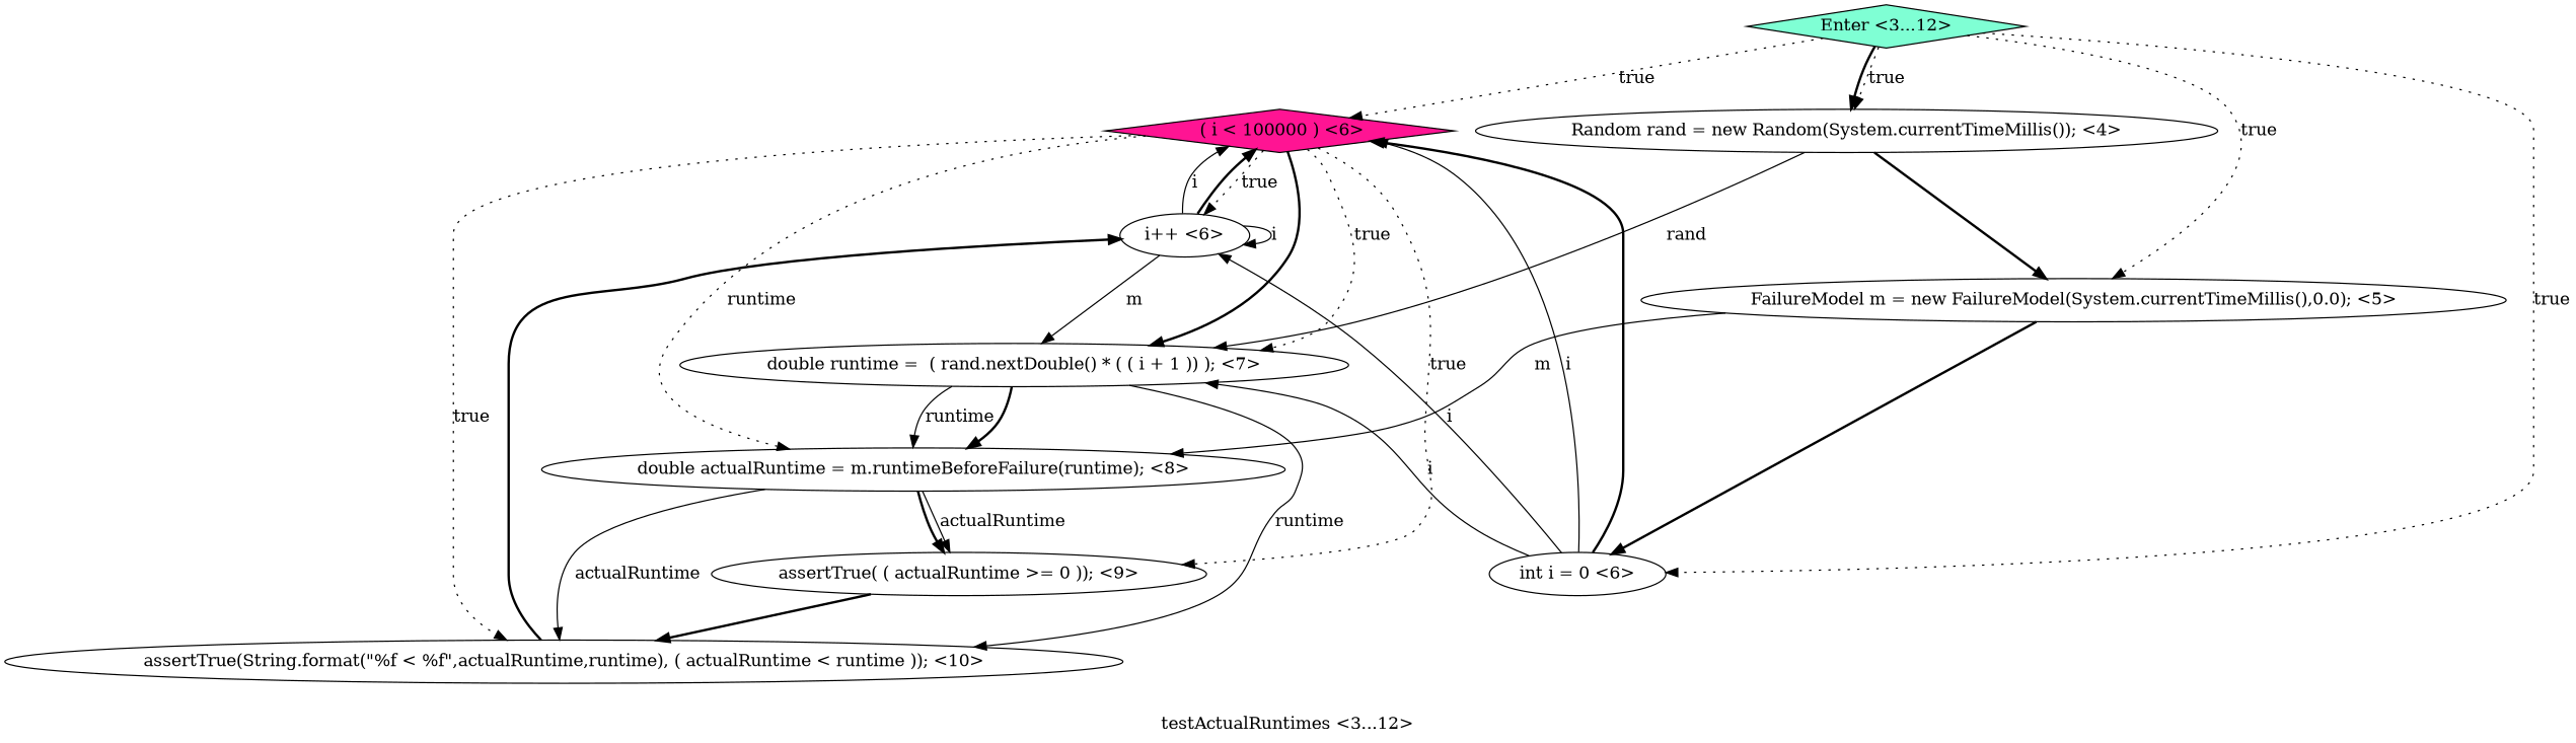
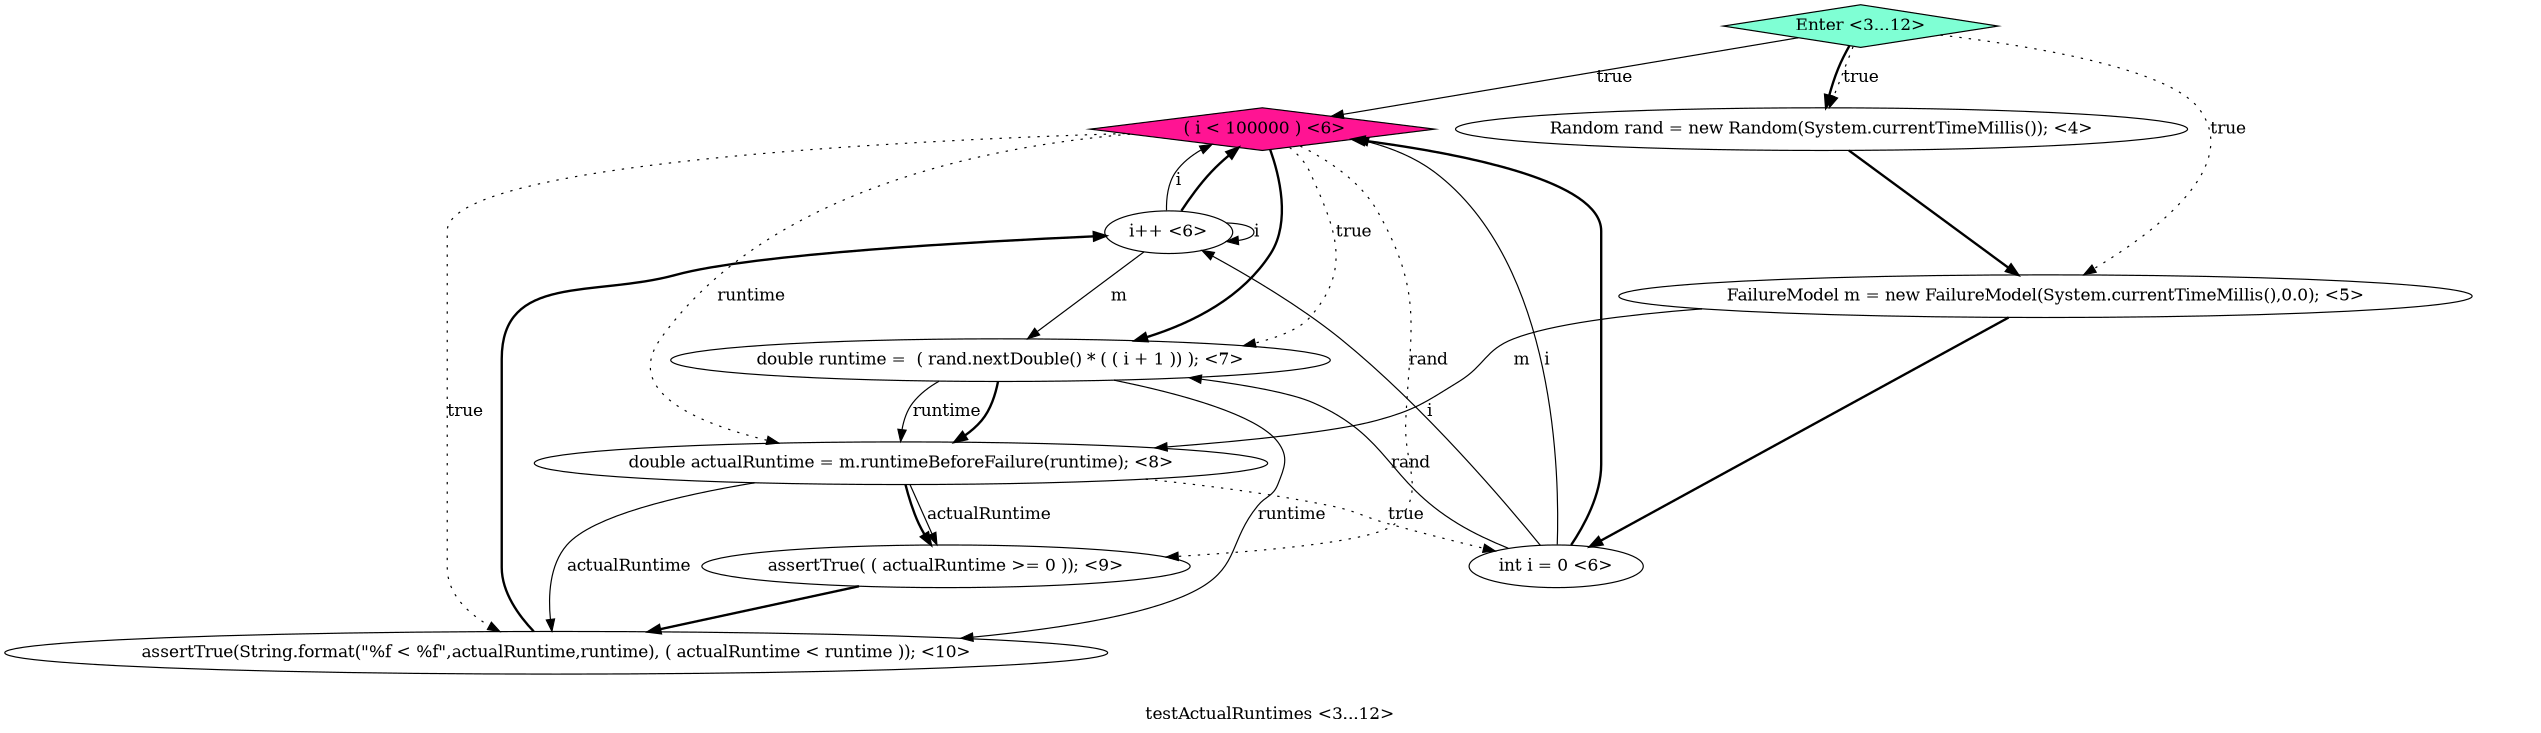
  digraph {
    label="testActualRuntimes <3...12>"
    node [fillcolor=white shape=ellipse style=filled]
    edge [style=solid]
    n1 [fillcolor=deeppink label=" ( i < 100000 ) <6>" shape=diamond]
    n2 [label="i++ <6>"]
    n3 [label="assertTrue( ( actualRuntime >= 0 )); <9>"]
    n4 [label="double actualRuntime = m.runtimeBeforeFailure(runtime); <8>"]
    n5 [label="assertTrue(String.format(\"%f < %f\",actualRuntime,runtime), ( actualRuntime < runtime )); <10>"]
    n6 [label="double runtime =  ( rand.nextDouble() * ( ( i + 1 )) ); <7>"]
    n7 [fillcolor=aquamarine label="Enter <3...12>" shape=diamond]
    n8 [label="int i = 0 <6>"]
    n9 [label="Random rand = new Random(System.currentTimeMillis()); <4>"]
    n10 [label="FailureModel m = new FailureModel(System.currentTimeMillis(),0.0); <5>"]
-   n1 -> n2 [label=true style=dotted]
-   n1 -> n3 [label=true style=dotted]
+   n1 -> n3 [label=rand style=dotted]
    n1 -> n4 [label=runtime style=dotted]
    n1 -> n5 [label=true style=dotted]
    n1 -> n6 [label=true style=dotted]
    n1 -> n6 [style=bold]
    n2 -> n1 [label=i]
    n2 -> n1 [style=bold]
    n2 -> n2 [label=i]
    n2 -> n6 [label=m]
    n3 -> n5 [style=bold]
    n4 -> n3 [label=actualRuntime]
    n4 -> n3 [style=bold]
    n4 -> n5 [label=actualRuntime]
    n5 -> n2 [style=bold]
    n6 -> n4 [label=runtime]
    n6 -> n4 [style=bold]
    n6 -> n5 [label=runtime]
-   n7 -> n1 [label=true style=dotted]
-   n7 -> n8 [label=true style=dotted]
+   n7 -> n1 [label=true]
+   n4 -> n8 [label=true style=dotted]
    n7 -> n9 [label=true style=dotted]
    n7 -> n9 [style=bold]
    n7 -> n10 [label=true style=dotted]
    n8 -> n1 [label=i]
    n8 -> n1 [style=bold]
    n8 -> n2 [label=i]
-   n8 -> n6 [label=i]
-   n9 -> n6 [label=rand]
+   n8 -> n6 [label=rand]
    n9 -> n10 [style=bold]
    n10 -> n4 [label=m]
    n10 -> n8 [style=bold]
  }
